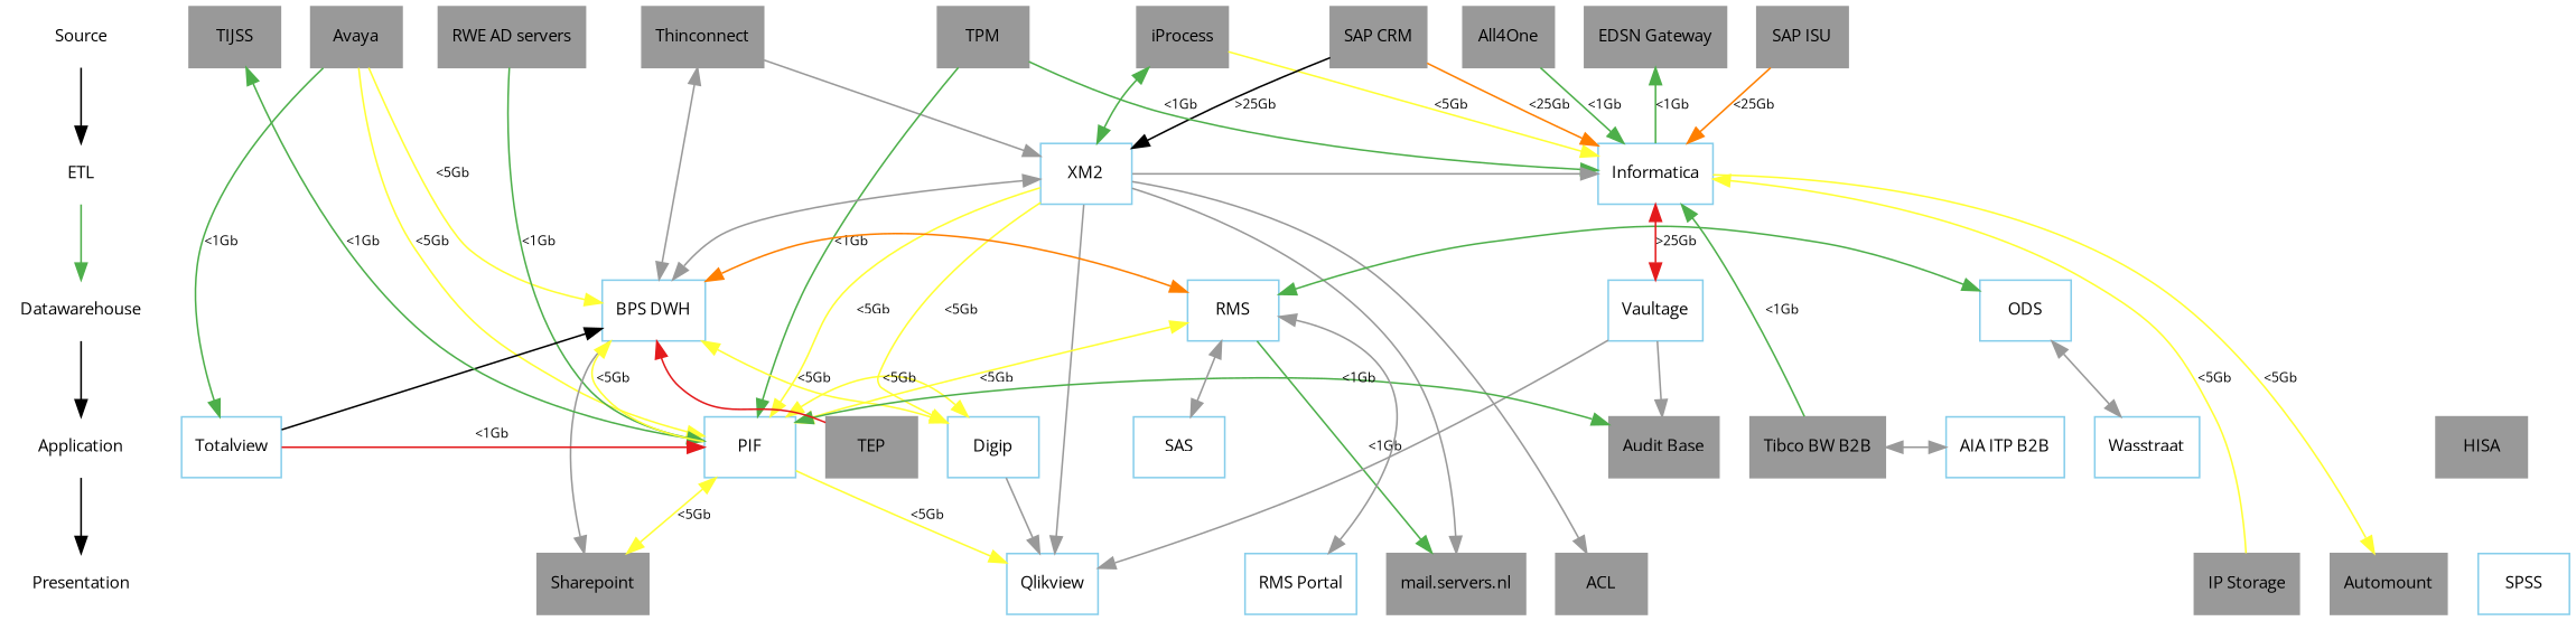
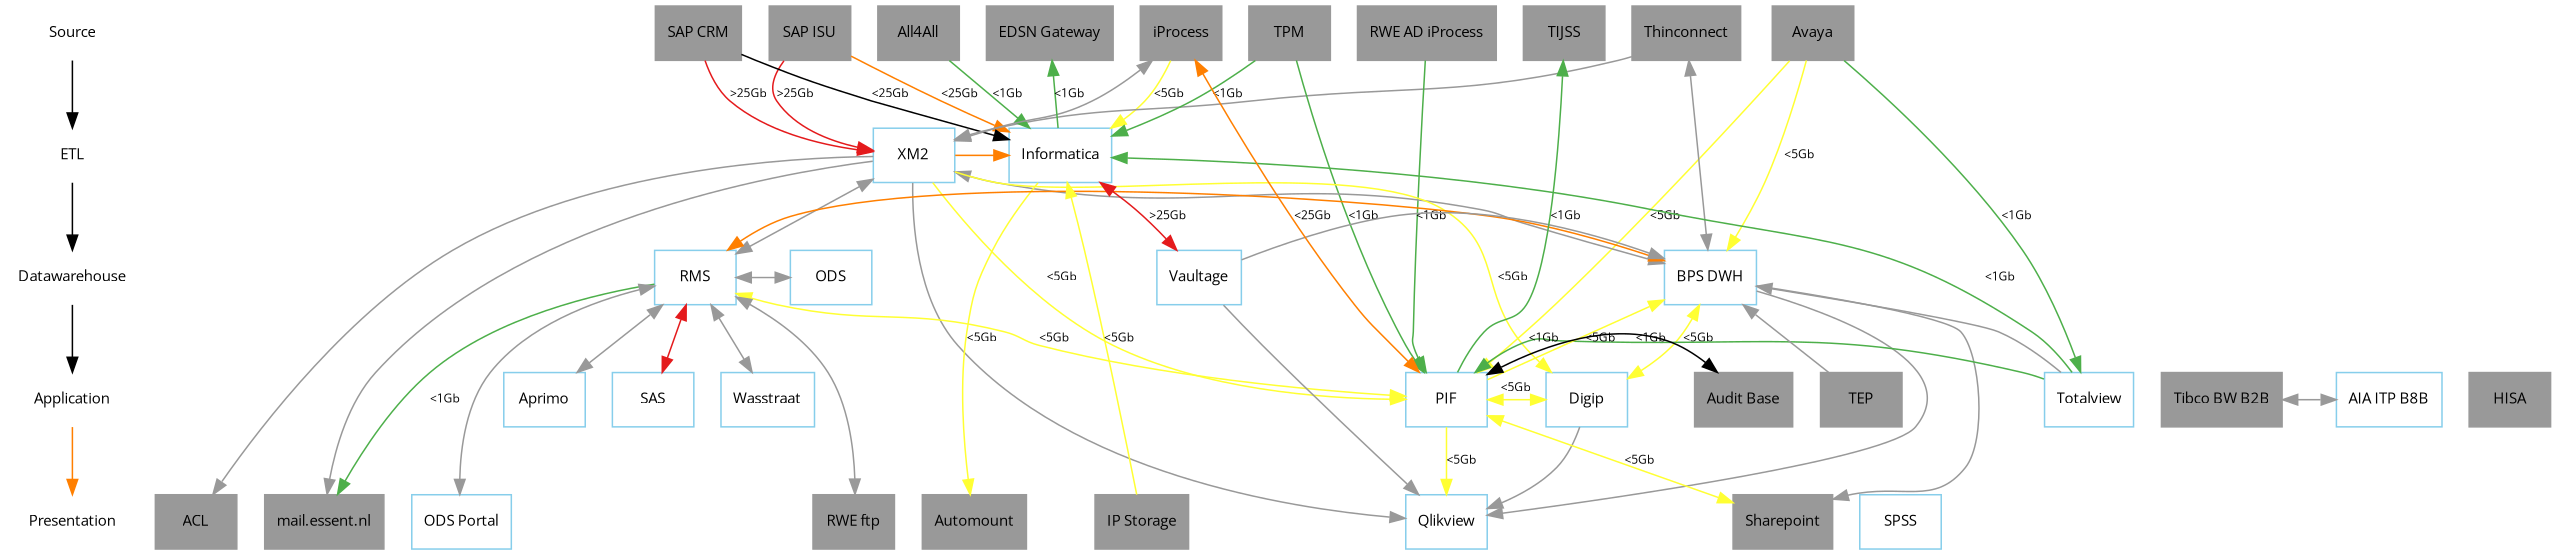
  digraph {
    fontname="Open Sans"
    splines=true
    node [arrowsize=0.8 color=skyblue fontname="Open Sans" fontsize=10 shape=box]
    edge [fontname="Open Sans" fontsize=8 color="#999999"]
    Source [height=0.5 shape=plaintext width=0.75]
    ETL [height=0.5 shape=plaintext width=0.75]
    Datawarehouse [height=0.5 shape=plaintext width=1.0278]
    Application [height=0.5 shape=plaintext width=0.80556]
    Presentation [height=0.5 shape=plaintext width=0.86806]
    iProcess [color="#999999" height=0.5 style=filled width=0.75]
    "SAP ISU" [color="#999999" height=0.5 style=filled width=0.75]
    "SAP CRM" [color="#999999" height=0.5 style=filled width=0.75]
    Avaya [color="#999999" height=0.5 style=filled width=0.75]
    "EDSN Gateway" [color="#999999" height=0.5 style=filled width=0.97222]
    Thinconnect [color="#999999" height=0.5 style=filled width=0.86111]
-   "RWE AD servers" [color="#999999" height=0.5 style=filled width=1.0069]
+   "RWE AD servers" [color="#999999" height=0.5 style=filled width=1.0069 label="RWE AD iProcess"]
    TIJSS [color="#999999" height=0.5 style=filled width=0.75]
    TPM [color="#999999" height=0.5 style=filled width=0.75]
-   All4One [color="#999999" height=0.5 style=filled width=0.75]
+   All4One [color="#999999" height=0.5 style=filled width=0.75 label=All4All]
    XM2 [height=0.5 width=0.75]
    Informatica [height=0.5 width=0.80556]
    RMS [height=0.5 width=0.75]
    Vaultage [height=0.5 width=0.75]
    "BPS DWH" [height=0.5 width=0.75]
    ODS [height=0.5 width=0.75]
+   Aprimo [height=0.5 width=0.75]
    Digip [height=0.5 width=0.75]
    Totalview [height=0.5 width=0.75]
    PIF [height=0.5 width=0.75]
    SAS [height=0.5 width=0.75]
    "Audit Base" [color="#999999" height=0.5 style=filled width=0.75694]
    Wasstraat [height=0.5 width=0.75]
-   "AIA ITP B2B" [height=0.5 width=0.80556]
+   "AIA ITP B2B" [height=0.5 width=0.80556 label="AIA ITP B8B"]
    HISA [color="#999999" height=0.5 style=filled width=0.75]
    TEP [color="#999999" height=0.5 style=filled width=0.75]
    "Tibco BW B2B" [color="#999999" height=0.5 style=filled width=0.91667]
    Sharepoint [color="#999999" height=0.5 style=filled width=0.78472]
    Qlikview [height=0.5 width=0.75]
    ACL [color="#999999" height=0.5 style=filled width=0.75]
-   "RMS Portal" [height=0.5 width=0.77778]
-   "mail.essent.nl" [color="#999999" height=0.5 style=filled width=0.92361 label="mail.servers.nl"]
+   "RMS Portal" [height=0.5 width=0.77778 label="ODS Portal"]
+   "mail.essent.nl" [color="#999999" height=0.5 style=filled width=0.92361]
    SPSS [height=0.5 width=0.75]
+   "RWE ftp" [color="#999999" height=0.5 style=filled width=0.75]
    Automount [color="#999999" height=0.5 style=filled width=0.8125]
    "IP Storage" [color="#999999" height=0.5 style=filled width=0.75]
    subgraph sub_1 {
      Source
      ETL
      Datawarehouse
      Application
      Presentation
    }
    subgraph sub_2 {
      rank=same
      Source
      iProcess
      "SAP ISU"
      "SAP CRM"
      Avaya
      "EDSN Gateway"
      Thinconnect
      "RWE AD servers"
      TIJSS
      TPM
      All4One
    }
    subgraph sub_3 {
      rank=same
      ETL
      XM2
      Informatica
    }
    subgraph sub_4 {
      rank=same
      Datawarehouse
      RMS
      Vaultage
      "BPS DWH"
      ODS
    }
    subgraph sub_5 {
      rank=same
      Application
+     Aprimo
      Digip
      Totalview
      PIF
      SAS
      "Audit Base"
      Wasstraat
      "AIA ITP B2B"
      HISA
      TEP
      "Tibco BW B2B"
    }
    subgraph sub_6 {
      rank=same
      Presentation
      Sharepoint
      Qlikview
      ACL
      "RMS Portal"
      "mail.essent.nl"
      SPSS
+     "RWE ftp"
      Automount
      "IP Storage"
    }
    Source -> ETL [color=""]
-   ETL -> Datawarehouse [color="#4daf4a"]
+   ETL -> Datawarehouse [color=""]
    Datawarehouse -> Application [color=""]
-   Application -> Presentation [color=""]
+   Application -> Presentation [color="#ff7f00"]
    iProcess -> Informatica [color="#ffff33" label="<5Gb"]
+   "SAP ISU" -> XM2 [color="#e41a1c" label=">25Gb"]
    "SAP ISU" -> Informatica [color="#ff7f00" label="<25Gb"]
-   "SAP CRM" -> XM2 [color=black label=">25Gb"]
-   "SAP CRM" -> Informatica [color="#ff7f00" label="<25Gb"]
+   "SAP CRM" -> XM2 [color="#e41a1c" label=">25Gb"]
+   "SAP CRM" -> Informatica [color=black label="<25Gb"]
    Avaya -> "BPS DWH" [color="#ffff33" label="<5Gb"]
    Avaya -> Totalview [color="#4daf4a" label="<1Gb"]
    Avaya -> PIF [color="#ffff33" label="<5Gb"]
    Thinconnect -> XM2
    Thinconnect -> "BPS DWH" [dir=both]
    "RWE AD servers" -> PIF [color="#4daf4a" label="<1Gb"]
    TPM -> Informatica [color="#4daf4a" label="<1Gb"]
    TPM -> PIF [color="#4daf4a" label="<1Gb"]
    All4One -> Informatica [color="#4daf4a" label="<1Gb"]
-   XM2 -> iProcess [color="#4daf4a" dir=both]
-   XM2 -> Informatica
+   XM2 -> iProcess [dir=both]
+   XM2 -> Informatica [color="#ff7f00"]
+   XM2 -> RMS [dir=both]
    XM2 -> "BPS DWH" [dir=both]
    XM2 -> Digip [color="#ffff33" label="<5Gb"]
    XM2 -> PIF [color="#ffff33" label="<5Gb"]
    XM2 -> Qlikview
    XM2 -> ACL
    XM2 -> "mail.essent.nl"
    Informatica -> "EDSN Gateway" [color="#4daf4a" label="<1Gb"]
    Informatica -> Automount [color="#ffff33" label="<5Gb"]
    RMS -> "BPS DWH" [color="#ff7f00" dir=both]
-   RMS -> ODS [color="#4daf4a" dir=both]
+   RMS -> ODS [dir=both]
+   RMS -> Aprimo [dir=both]
    RMS -> PIF [color="#ffff33" dir=both label="<5Gb"]
    RMS -> "mail.essent.nl" [color="#4daf4a" label="<1Gb"]
    Vaultage -> Informatica [color="#e41a1c" dir=both label=">25Gb"]
-   Vaultage -> "Audit Base"
+   Vaultage -> "BPS DWH"
    Vaultage -> Qlikview
    "BPS DWH" -> Sharepoint
+   "BPS DWH" -> Qlikview
    Digip -> "BPS DWH" [color="#ffff33" dir=both label="<5Gb"]
    Digip -> Qlikview
-   "Tibco BW B2B" -> Informatica [color="#4daf4a" label="<1Gb"]
-   Totalview -> "BPS DWH" [color=black]
-   Totalview -> PIF [color="#e41a1c" label="<1Gb"]
+   Totalview -> Informatica [color="#4daf4a" label="<1Gb"]
+   Totalview -> "BPS DWH"
+   Totalview -> PIF [color="#4daf4a" label="<1Gb"]
+   PIF -> iProcess [color="#ff7f00" dir=both label="<25Gb"]
    PIF -> TIJSS [color="#4daf4a" label="<1Gb"]
    PIF -> "BPS DWH" [color="#ffff33" label="<5Gb"]
    PIF -> Digip [color="#ffff33" dir=both label="<5Gb"]
-   PIF -> "Audit Base" [color="#4daf4a" dir=both label="<1Gb"]
+   PIF -> "Audit Base" [color=black dir=both label="<1Gb"]
    PIF -> Qlikview [color="#ffff33" label="<5Gb"]
-   SAS -> RMS [dir=both]
-   Wasstraat -> ODS [dir=both]
-   TEP -> "BPS DWH" [color="#e41a1c"]
+   SAS -> RMS [color="#e41a1c" dir=both]
+   Wasstraat -> RMS [dir=both]
+   TEP -> "BPS DWH"
    "Tibco BW B2B" -> "AIA ITP B2B" [dir=both]
    Sharepoint -> PIF [color="#ffff33" dir=both label="<5Gb"]
    "RMS Portal" -> RMS [dir=both]
+   "RWE ftp" -> RMS [dir=both]
    "IP Storage" -> Informatica [color="#ffff33" label="<5Gb"]
  }
